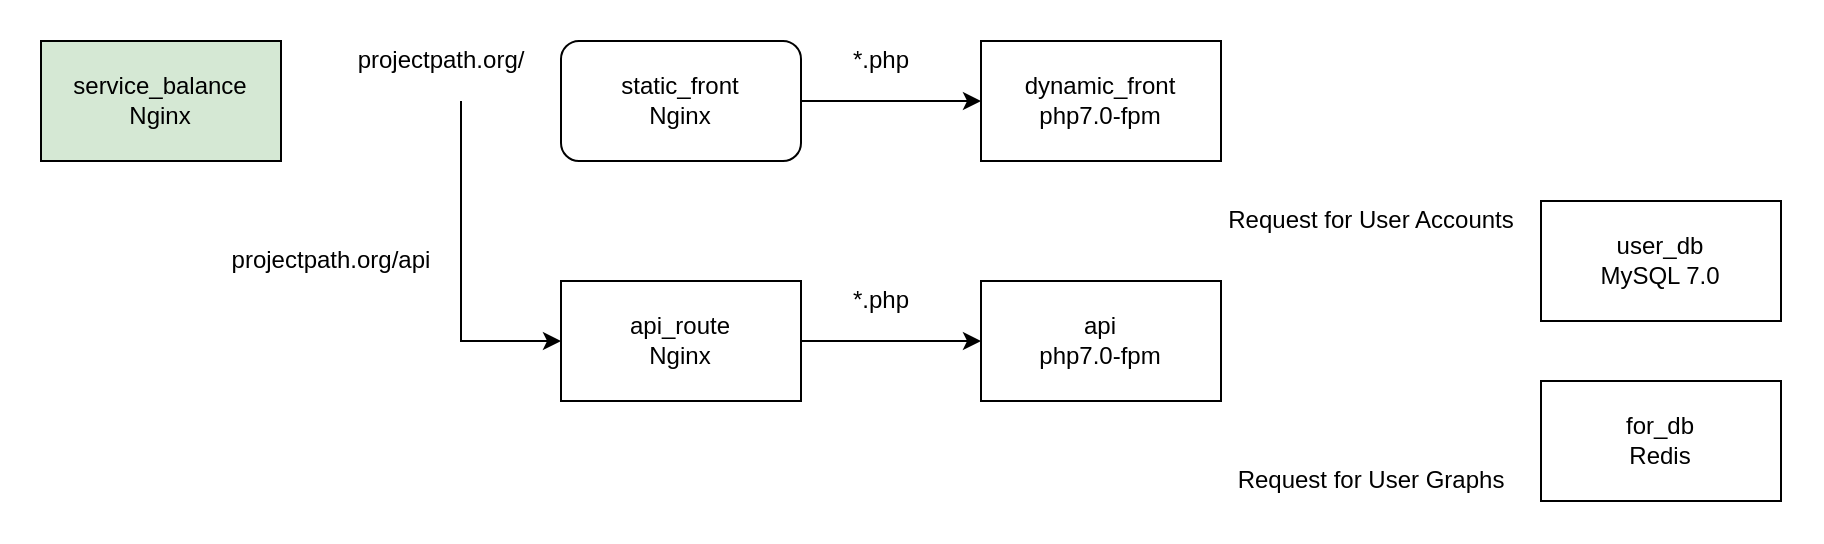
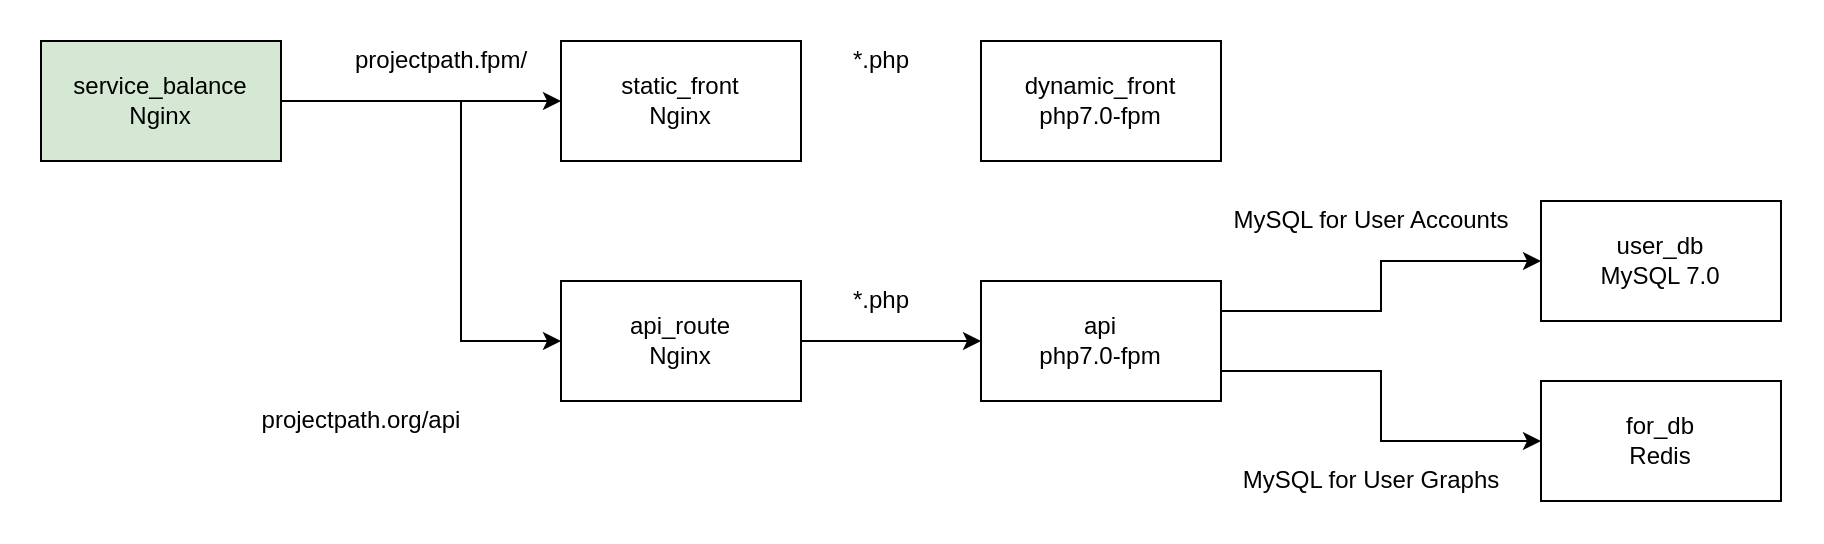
  <mxCell id="0" />
  <mxCell id="1" parent="0" />
+ <mxCell id="2" style="edgeStyle=orthogonalEdgeStyle;rounded=0;orthogonalLoop=1;jettySize=auto;html=1;exitX=1;exitY=0.5;exitDx=0;exitDy=0;entryX=0;entryY=0.5;entryDx=0;entryDy=0;" parent="1" source="3" target="6" edge="1"><mxGeometry relative="1" as="geometry" /></mxCell>
  <mxCell id="3" value="service_balance&lt;br&gt;Nginx" style="whiteSpace=wrap;html=1;fillColor=#d5e8d4;" parent="1" vertex="1"><mxGeometry x="20" y="20" width="120" height="60" as="geometry" /></mxCell>
  <mxCell id="4" value="api_route&lt;br&gt;Nginx" style="whiteSpace=wrap;html=1;" parent="1" vertex="1"><mxGeometry x="280" y="140" width="120" height="60" as="geometry" /></mxCell>
- <mxCell id="5" style="edgeStyle=orthogonalEdgeStyle;rounded=0;orthogonalLoop=1;jettySize=auto;html=1;exitX=1;exitY=0.5;exitDx=0;exitDy=0;entryX=0;entryY=0.5;entryDx=0;entryDy=0;" parent="1" source="6" target="10" edge="1"><mxGeometry relative="1" as="geometry" /></mxCell>
- <mxCell id="6" value="static_front&lt;br&gt;Nginx" style="whiteSpace=wrap;html=1;rounded=1;" parent="1" vertex="1"><mxGeometry x="280" y="20" width="120" height="60" as="geometry" /></mxCell>
+ <mxCell id="6" value="static_front&lt;br&gt;Nginx" style="whiteSpace=wrap;html=1;" parent="1" vertex="1"><mxGeometry x="280" y="20" width="120" height="60" as="geometry" /></mxCell>
+ <mxCell id="7" style="edgeStyle=orthogonalEdgeStyle;rounded=0;orthogonalLoop=1;jettySize=auto;html=1;exitX=1;exitY=0.25;exitDx=0;exitDy=0;entryX=0;entryY=0.5;entryDx=0;entryDy=0;" parent="1" source="9" target="11" edge="1"><mxGeometry relative="1" as="geometry" /></mxCell>
+ <mxCell id="8" style="edgeStyle=orthogonalEdgeStyle;rounded=0;orthogonalLoop=1;jettySize=auto;html=1;exitX=1;exitY=0.75;exitDx=0;exitDy=0;entryX=0;entryY=0.5;entryDx=0;entryDy=0;" parent="1" source="9" target="12" edge="1"><mxGeometry relative="1" as="geometry" /></mxCell>
  <mxCell id="9" value="api&lt;br&gt;php7.0-fpm" style="whiteSpace=wrap;html=1;" parent="1" vertex="1"><mxGeometry x="490" y="140" width="120" height="60" as="geometry" /></mxCell>
  <mxCell id="10" value="dynamic_front&lt;br&gt;php7.0-fpm" style="whiteSpace=wrap;html=1;" parent="1" vertex="1"><mxGeometry x="490" y="20" width="120" height="60" as="geometry" /></mxCell>
  <mxCell id="11" value="user_db&lt;br&gt;MySQL 7.0" style="whiteSpace=wrap;html=1;" parent="1" vertex="1"><mxGeometry x="770" y="100" width="120" height="60" as="geometry" /></mxCell>
  <mxCell id="12" value="for_db&lt;br&gt;Redis" style="whiteSpace=wrap;html=1;" parent="1" vertex="1"><mxGeometry x="770" y="190" width="120" height="60" as="geometry" /></mxCell>
  <mxCell id="13" style="edgeStyle=orthogonalEdgeStyle;rounded=0;orthogonalLoop=1;jettySize=auto;html=1;entryX=0;entryY=0.5;entryDx=0;entryDy=0;" parent="1" target="4" edge="1"><mxGeometry relative="1" as="geometry"><mxPoint x="230" y="50" as="sourcePoint" /><mxPoint x="260" y="169.5" as="targetPoint" /><Array as="points"><mxPoint x="230" y="170" /></Array></mxGeometry></mxCell>
- <mxCell id="14" value="projectpath.org/" style="text;html=1;align=center;verticalAlign=middle;resizable=0;points=[];autosize=1;" parent="1" vertex="1"><mxGeometry x="170" y="20" width="100" height="20" as="geometry" /></mxCell>
- <mxCell id="15" value="projectpath.org/api" style="text;html=1;align=center;verticalAlign=middle;resizable=0;points=[];autosize=1;" parent="1" vertex="1"><mxGeometry x="110" y="120" width="110" height="20" as="geometry" /></mxCell>
+ <mxCell id="14" value="projectpath.fpm/" style="text;html=1;align=center;verticalAlign=middle;resizable=0;points=[];autosize=1;" parent="1" vertex="1"><mxGeometry x="170" y="20" width="100" height="20" as="geometry" /></mxCell>
+ <mxCell id="15" value="projectpath.org/api" style="text;html=1;align=center;verticalAlign=middle;resizable=0;points=[];autosize=1;" parent="1" vertex="1"><mxGeometry x="125" y="200" width="110" height="20" as="geometry" /></mxCell>
  <mxCell id="16" value="*.php" style="text;html=1;align=center;verticalAlign=middle;resizable=0;points=[];autosize=1;" parent="1" vertex="1"><mxGeometry x="420" y="20" width="40" height="20" as="geometry" /></mxCell>
  <mxCell id="17" style="edgeStyle=orthogonalEdgeStyle;rounded=0;orthogonalLoop=1;jettySize=auto;html=1;exitX=1;exitY=0.5;exitDx=0;exitDy=0;entryX=0;entryY=0.5;entryDx=0;entryDy=0;" parent="1" edge="1"><mxGeometry relative="1" as="geometry"><mxPoint x="400" y="170" as="sourcePoint" /><mxPoint x="490" y="170" as="targetPoint" /></mxGeometry></mxCell>
  <mxCell id="18" value="*.php" style="text;html=1;align=center;verticalAlign=middle;resizable=0;points=[];autosize=1;" parent="1" vertex="1"><mxGeometry x="420" y="140" width="40" height="20" as="geometry" /></mxCell>
- <mxCell id="19" value="Request for User Graphs" style="text;html=1;align=center;verticalAlign=middle;resizable=0;points=[];autosize=1;" parent="1" vertex="1"><mxGeometry x="610" y="230" width="150" height="20" as="geometry" /></mxCell>
- <mxCell id="20" value="Request for User Accounts" style="text;html=1;align=center;verticalAlign=middle;resizable=0;points=[];autosize=1;" parent="1" vertex="1"><mxGeometry x="605" y="100" width="160" height="20" as="geometry" /></mxCell>
+ <mxCell id="19" value="MySQL for User Graphs" style="text;html=1;align=center;verticalAlign=middle;resizable=0;points=[];autosize=1;" parent="1" vertex="1"><mxGeometry x="610" y="230" width="150" height="20" as="geometry" /></mxCell>
+ <mxCell id="20" value="MySQL for User Accounts" style="text;html=1;align=center;verticalAlign=middle;resizable=0;points=[];autosize=1;" parent="1" vertex="1"><mxGeometry x="605" y="100" width="160" height="20" as="geometry" /></mxCell>
